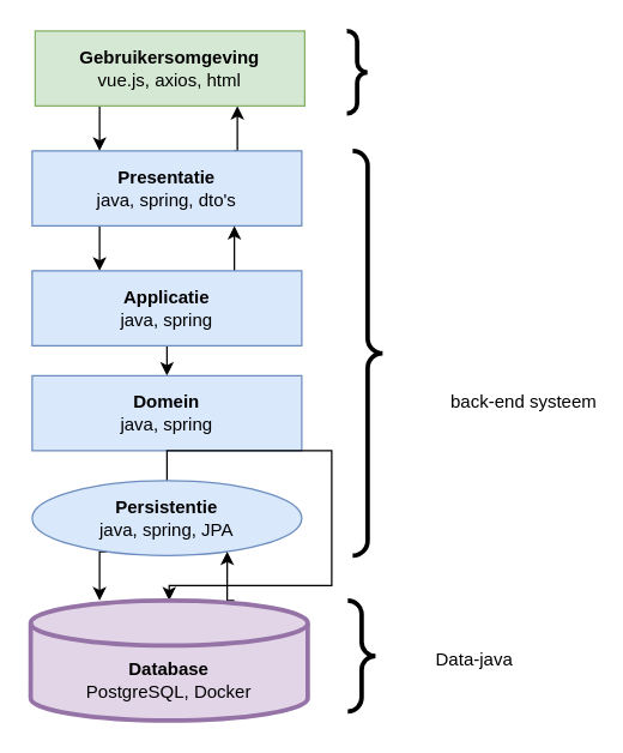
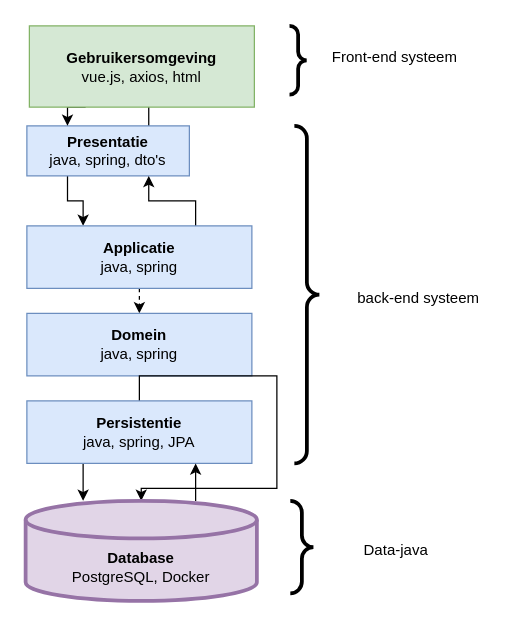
  <mxCell id="0" />
  <mxCell id="1" parent="0" />
  <mxCell id="2" style="edgeStyle=orthogonalEdgeStyle;rounded=0;orthogonalLoop=1;jettySize=auto;html=1;exitX=0.75;exitY=0;exitDx=0;exitDy=0;entryX=0.75;entryY=1;entryDx=0;entryDy=0;" parent="1" source="4" target="13" edge="1"><mxGeometry relative="1" as="geometry" /></mxCell>
  <mxCell id="3" style="edgeStyle=orthogonalEdgeStyle;rounded=0;orthogonalLoop=1;jettySize=auto;html=1;exitX=0.25;exitY=1;exitDx=0;exitDy=0;entryX=0.25;entryY=0;entryDx=0;entryDy=0;" parent="1" source="4" target="7" edge="1"><mxGeometry relative="1" as="geometry" /></mxCell>
- <mxCell id="4" value="&lt;b&gt;Presentatie&lt;/b&gt;&lt;br&gt;java, spring, dto's" style="rounded=0;whiteSpace=wrap;html=1;fillColor=#dae8fc;strokeColor=#6c8ebf;" parent="1" vertex="1"><mxGeometry x="21" y="100" width="180" height="50" as="geometry" /></mxCell>
+ <mxCell id="4" value="&lt;b&gt;Presentatie&lt;/b&gt;&lt;br&gt;java, spring, dto's" style="rounded=0;whiteSpace=wrap;html=1;fillColor=#dae8fc;strokeColor=#6c8ebf;" parent="1" vertex="1"><mxGeometry x="21" y="100" width="130" height="40" as="geometry" /></mxCell>
  <mxCell id="5" style="edgeStyle=orthogonalEdgeStyle;rounded=0;orthogonalLoop=1;jettySize=auto;html=1;exitX=0.75;exitY=0;exitDx=0;exitDy=0;entryX=0.75;entryY=1;entryDx=0;entryDy=0;" parent="1" source="7" target="4" edge="1"><mxGeometry relative="1" as="geometry" /></mxCell>
- <mxCell id="6" style="edgeStyle=orthogonalEdgeStyle;rounded=0;orthogonalLoop=1;jettySize=auto;html=1;exitX=0.5;exitY=1;exitDx=0;exitDy=0;entryX=0.5;entryY=0;entryDx=0;entryDy=0;" parent="1" source="7" target="8" edge="1"><mxGeometry relative="1" as="geometry" /></mxCell>
+ <mxCell id="6" style="edgeStyle=orthogonalEdgeStyle;rounded=0;orthogonalLoop=1;jettySize=auto;html=1;exitX=0.5;exitY=1;exitDx=0;exitDy=0;entryX=0.5;entryY=0;entryDx=0;entryDy=0;dashed=1;" parent="1" source="7" target="8" edge="1"><mxGeometry relative="1" as="geometry" /></mxCell>
  <mxCell id="7" value="&lt;b&gt;Applicatie&lt;br&gt;&lt;/b&gt;java, spring&lt;b&gt;&lt;br&gt;&lt;/b&gt;" style="rounded=0;whiteSpace=wrap;html=1;fillColor=#dae8fc;strokeColor=#6c8ebf;" parent="1" vertex="1"><mxGeometry x="21" y="180" width="180" height="50" as="geometry" /></mxCell>
  <mxCell id="8" value="&lt;b&gt;Domein&lt;br&gt;&lt;/b&gt;java, spring&lt;b&gt;&lt;br&gt;&lt;/b&gt;" style="rounded=0;whiteSpace=wrap;html=1;fillColor=#dae8fc;strokeColor=#6c8ebf;" parent="1" vertex="1"><mxGeometry x="21" y="250" width="180" height="50" as="geometry" /></mxCell>
  <mxCell id="9" style="edgeStyle=orthogonalEdgeStyle;rounded=0;orthogonalLoop=1;jettySize=auto;html=1;exitX=0.25;exitY=1;exitDx=0;exitDy=0;entryX=0.25;entryY=0;entryDx=0;entryDy=0;" parent="1" source="11" edge="1"><mxGeometry relative="1" as="geometry"><mxPoint x="66" y="400" as="targetPoint" /></mxGeometry></mxCell>
  <mxCell id="10" style="edgeStyle=orthogonalEdgeStyle;rounded=0;orthogonalLoop=1;jettySize=auto;html=1;exitX=0.5;exitY=0;exitDx=0;exitDy=0;" parent="1" source="11" target="21" edge="1"><mxGeometry relative="1" as="geometry" /></mxCell>
- <mxCell id="11" value="&lt;b&gt;Persistentie&lt;br&gt;&lt;/b&gt;java, spring, JPA&lt;b&gt;&lt;br&gt;&lt;/b&gt;" style="ellipse;whiteSpace=wrap;html=1;fillColor=#dae8fc;strokeColor=#6c8ebf;" parent="1" vertex="1"><mxGeometry x="21" y="320" width="180" height="50" as="geometry" /></mxCell>
+ <mxCell id="11" value="&lt;b&gt;Persistentie&lt;br&gt;&lt;/b&gt;java, spring, JPA&lt;b&gt;&lt;br&gt;&lt;/b&gt;" style="rounded=0;whiteSpace=wrap;html=1;fillColor=#dae8fc;strokeColor=#6c8ebf;" parent="1" vertex="1"><mxGeometry x="21" y="320" width="180" height="50" as="geometry" /></mxCell>
  <mxCell id="12" style="edgeStyle=orthogonalEdgeStyle;rounded=0;orthogonalLoop=1;jettySize=auto;html=1;exitX=0.25;exitY=1;exitDx=0;exitDy=0;entryX=0.25;entryY=0;entryDx=0;entryDy=0;" parent="1" source="13" target="4" edge="1"><mxGeometry relative="1" as="geometry" /></mxCell>
- <mxCell id="13" value="&lt;b&gt;Gebruikersomgeving&lt;/b&gt;&lt;br&gt;vue.js, axios, html" style="rounded=0;whiteSpace=wrap;html=1;fillColor=#d5e8d4;strokeColor=#82b366;" parent="1" vertex="1"><mxGeometry x="23" y="20" width="180" height="50" as="geometry" /></mxCell>
+ <mxCell id="13" value="&lt;b&gt;Gebruikersomgeving&lt;/b&gt;&lt;br&gt;vue.js, axios, html" style="rounded=0;whiteSpace=wrap;html=1;fillColor=#d5e8d4;strokeColor=#82b366;" parent="1" vertex="1"><mxGeometry x="23" y="20" width="180" height="65" as="geometry" /></mxCell>
  <mxCell id="14" style="edgeStyle=orthogonalEdgeStyle;rounded=0;orthogonalLoop=1;jettySize=auto;html=1;exitX=0.75;exitY=0;exitDx=0;exitDy=0;entryX=0.75;entryY=1;entryDx=0;entryDy=0;" parent="1" target="11" edge="1"><mxGeometry relative="1" as="geometry"><mxPoint x="156" y="400" as="sourcePoint" /></mxGeometry></mxCell>
  <mxCell id="15" value="" style="labelPosition=right;align=left;strokeWidth=3;shape=mxgraph.mockup.markup.curlyBrace;html=1;shadow=0;dashed=0;strokeColor=#000000;direction=north;rotation=-180;" parent="1" vertex="1"><mxGeometry x="235" y="100" width="20" height="270" as="geometry" /></mxCell>
  <mxCell id="16" value="" style="labelPosition=right;align=left;strokeWidth=3;shape=mxgraph.mockup.markup.curlyBrace;html=1;shadow=0;dashed=0;strokeColor=#000000;direction=north;rotation=-180;" parent="1" vertex="1"><mxGeometry x="231" y="400" width="20" height="74" as="geometry" /></mxCell>
  <mxCell id="17" value="" style="labelPosition=right;align=left;strokeWidth=3;shape=mxgraph.mockup.markup.curlyBrace;html=1;shadow=0;dashed=0;strokeColor=#000000;direction=north;rotation=-180;" parent="1" vertex="1"><mxGeometry x="228" y="20" width="20" height="55" as="geometry" /></mxCell>
- <mxCell id="19" value="back-end systeem" style="text;html=1;align=center;verticalAlign=middle;resizable=0;points=[];autosize=1;strokeColor=none;fillColor=none;" parent="1" vertex="1"><mxGeometry x="289" y="253" width="120" height="30" as="geometry" /></mxCell>
+ <mxCell id="18" value="Front-end systeem" style="text;html=1;align=center;verticalAlign=middle;resizable=0;points=[];autosize=1;strokeColor=none;fillColor=none;" parent="1" vertex="1"><mxGeometry x="255" y="30" width="120" height="30" as="geometry" /></mxCell>
+ <mxCell id="19" value="back-end systeem" style="text;html=1;align=center;verticalAlign=middle;resizable=0;points=[];autosize=1;strokeColor=none;fillColor=none;" parent="1" vertex="1"><mxGeometry x="274" y="223" width="120" height="30" as="geometry" /></mxCell>
  <mxCell id="20" value="Data-java" style="text;html=1;align=center;verticalAlign=middle;resizable=0;points=[];autosize=1;strokeColor=none;fillColor=none;" parent="1" vertex="1"><mxGeometry x="274" y="427" width="83" height="26" as="geometry" /></mxCell>
  <mxCell id="21" value="&lt;b&gt;Database&lt;/b&gt;&lt;br&gt;PostgreSQL, Docker" style="shape=cylinder3;whiteSpace=wrap;html=1;boundedLbl=1;backgroundOutline=1;size=15;strokeColor=#9673a6;strokeWidth=3;fillColor=#e1d5e7;" parent="1" vertex="1"><mxGeometry x="20" y="400" width="185" height="80" as="geometry" /></mxCell>
